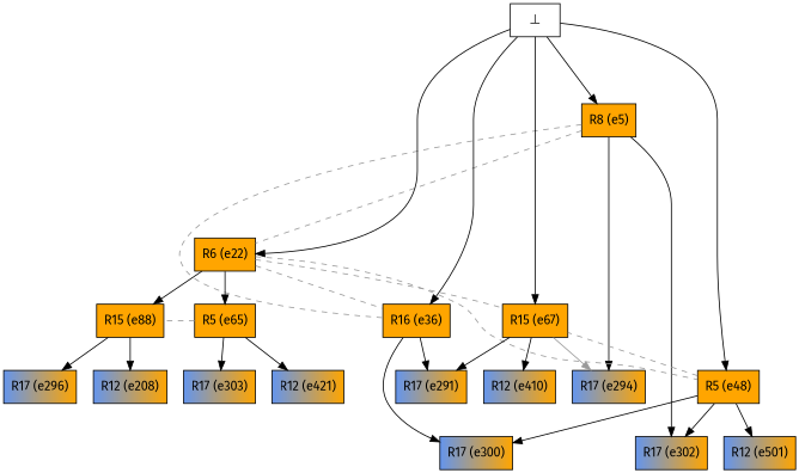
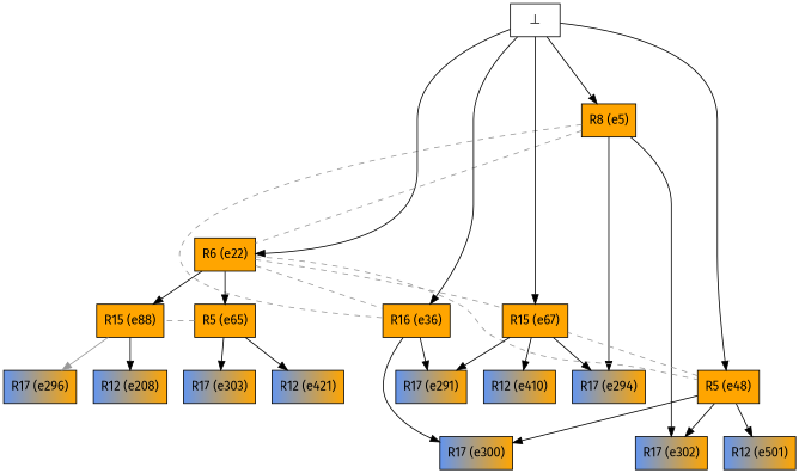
  digraph {
    fontname="Fira Sans"
    node [color=black fillcolor="cornflowerblue:orange" fontname="Fira Sans" shape=box style=filled]
    edge [fontname="Fira Sans" minlen=1]
    n1 [fillcolor="orange:orange" label="R8 (e5)"]
    n2 [fillcolor="orange:orange" label="R6 (e22)"]
    n3 [fillcolor="orange:orange" label="R16 (e36)"]
    n4 [label="R17 (e294)"]
    n5 [label="R17 (e302)"]
    n6 [fillcolor="orange:orange" label="R5 (e48)"]
    n7 [fillcolor="orange:orange" label="R15 (e67)"]
    n8 [fillcolor="orange:orange" label="R5 (e65)"]
    n9 [fillcolor="orange:orange" label="R15 (e88)"]
    n10 [label="R17 (e291)"]
    n11 [label="R17 (e300)"]
    n12 [label="R12 (e501)"]
    n13 [label="R12 (e410)"]
    n14 [label="R17 (e303)"]
    n15 [label="R12 (e421)"]
    n16 [label="R17 (e296)"]
    n17 [label="R12 (e208)"]
    n18 [fillcolor=white label="⊥" color=""]
    n1 -> n2 [arrowhead=none color=gray60 constraint=false style=dashed minlen=""]
    n1 -> n3 [arrowhead=none color=gray60 constraint=false style=dashed minlen=""]
    n1 -> n4
    n1 -> n5
    n2 -> n3 [arrowhead=none color=gray60 constraint=false style=dashed minlen=""]
    n2 -> n6 [arrowhead=none color=gray60 constraint=false style=dashed minlen=""]
    n2 -> n7 [arrowhead=none color=gray60 constraint=false style=dashed minlen=""]
    n2 -> n8
    n2 -> n9
    n3 -> n10
    n3 -> n11
    n6 -> n5
    n6 -> n7 [arrowhead=none color=gray60 constraint=false style=dashed minlen=""]
    n6 -> n11
    n6 -> n12
-   n7 -> n4 [color=gray60]
+   n7 -> n4
    n7 -> n10
    n7 -> n13
    n8 -> n9 [arrowhead=none color=gray60 constraint=false style=dashed minlen=""]
    n8 -> n14
    n8 -> n15
-   n9 -> n16
+   n9 -> n16 [color=gray60]
    n9 -> n17
    n18 -> n1 [minlen=2]
    n18 -> n2 [minlen=5]
    n18 -> n3 [minlen=6]
    n18 -> n6 [minlen=7]
    n18 -> n7 [minlen=6]
  }
